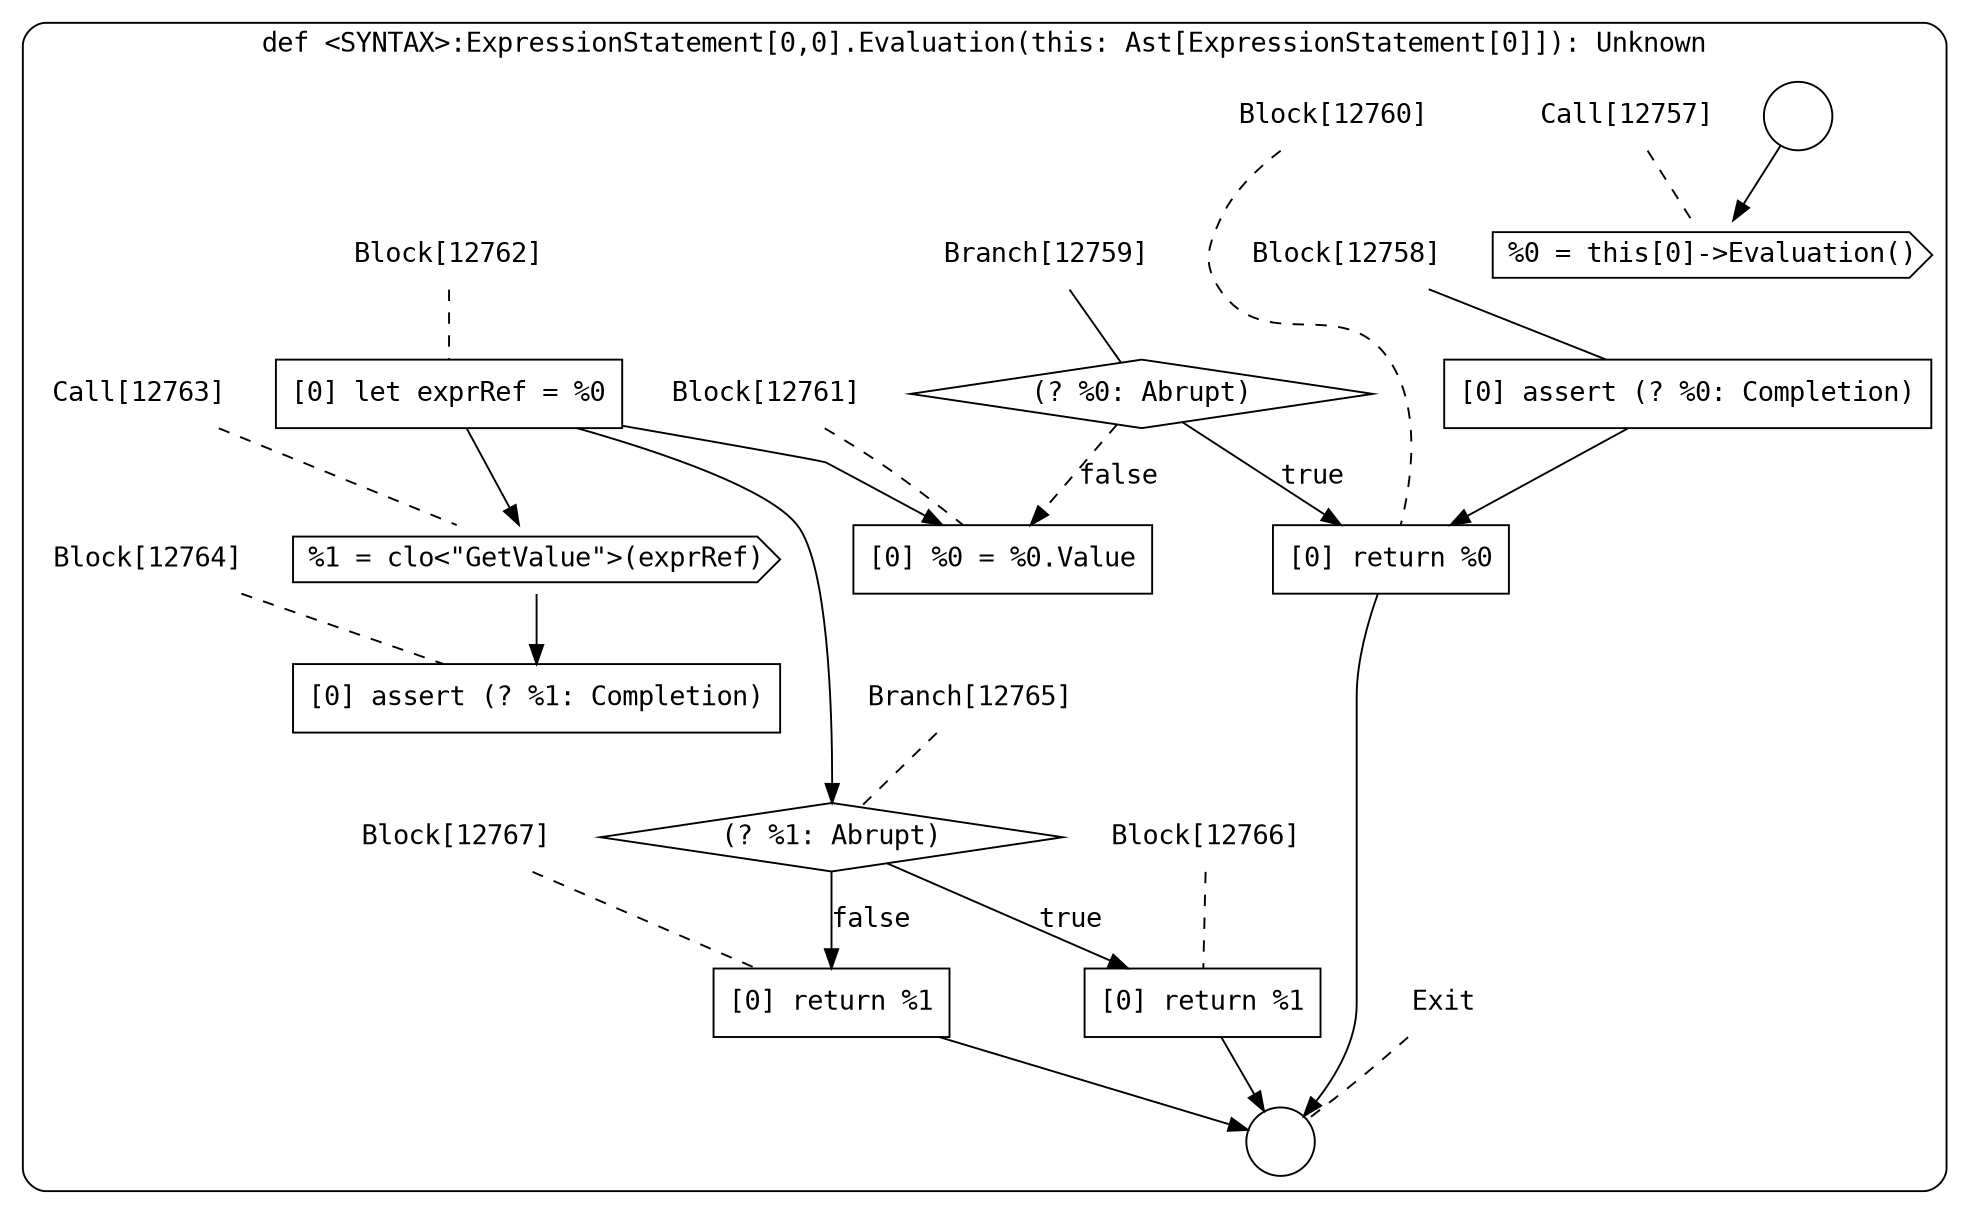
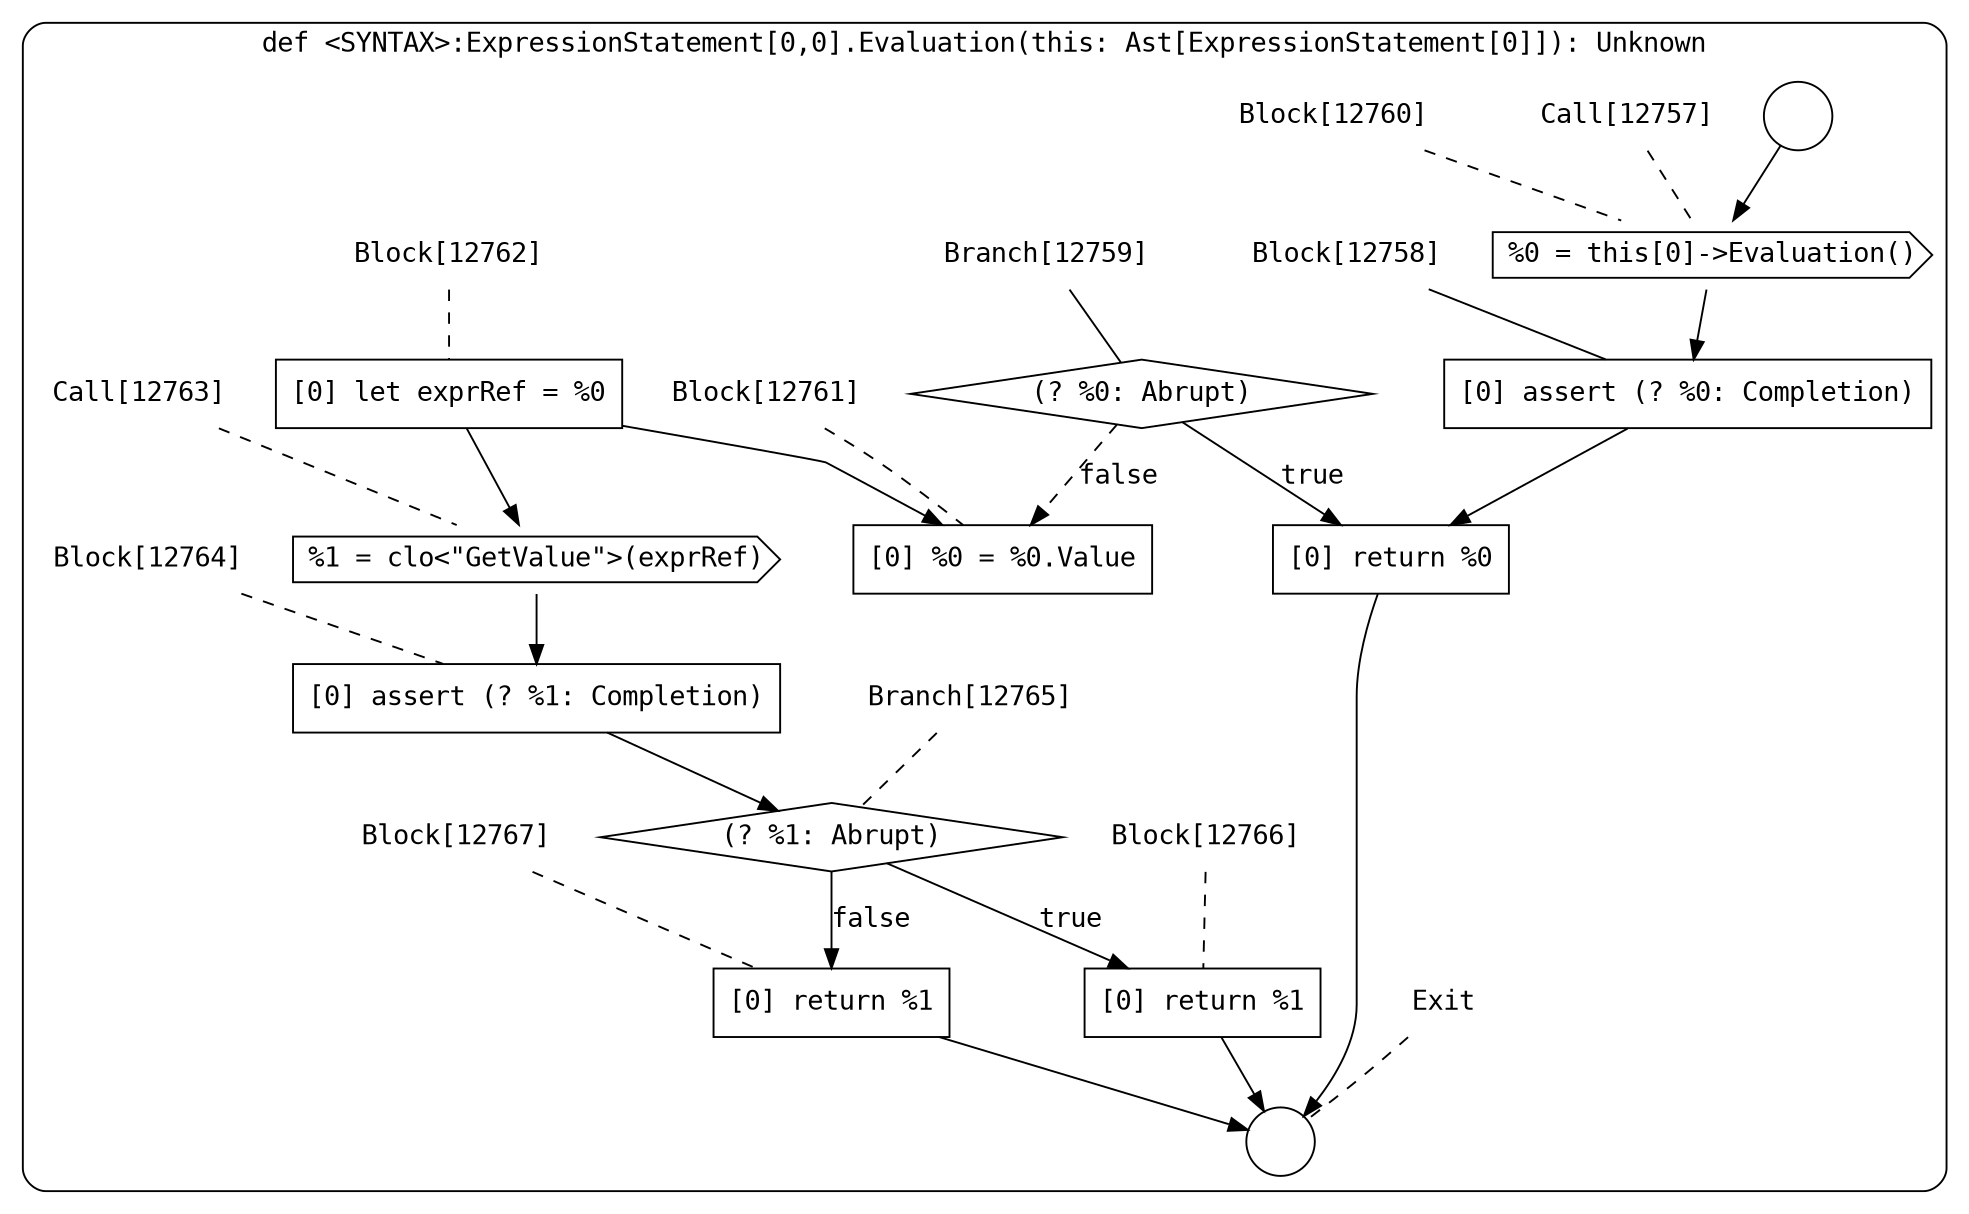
  digraph {
    fontname=Consolas
    node [color=black fillcolor=white fontname=Consolas shape=none style=filled]
    edge [color=black fontname=Consolas]
    n1 [label=" " shape=circle]
    n2 [label=<<font color="black">%0 = this[0]-&gt;Evaluation()</font>> shape=cds]
    n3 [label=<<font color="black">[0] assert (? %0: Completion)<BR ALIGN="LEFT"/></font>> shape=box]
    n4 [label=<<font color="black">Exit</font>> color="" fillcolor="" style=""]
    n5 [label=" " shape=circle]
    n6 [label=<<font color="black">Call[12757]</font>> color="" fillcolor="" style=""]
    n7 [label=<<font color="black">(? %0: Abrupt)</font>> shape=diamond]
    n8 [label=<<font color="black">Block[12758]</font>> color="" fillcolor="" style=""]
    n9 [label=<<font color="black">[0] return %0<BR ALIGN="LEFT"/></font>> shape=box]
    n10 [label=<<font color="black">[0] %0 = %0.Value<BR ALIGN="LEFT"/></font>> shape=box]
    n11 [label=<<font color="black">Branch[12759]</font>> color="" fillcolor="" style=""]
    n12 [label=<<font color="black">[0] let exprRef = %0<BR ALIGN="LEFT"/></font>> shape=box]
    n13 [label=<<font color="black">Block[12760]</font>> color="" fillcolor="" style=""]
    n14 [label=<<font color="black">Block[12761]</font>> color="" fillcolor="" style=""]
    n15 [label=<<font color="black">%1 = clo&lt;&quot;GetValue&quot;&gt;(exprRef)</font>> shape=cds]
    n16 [label=<<font color="black">Block[12762]</font>> color="" fillcolor="" style=""]
    n17 [label=<<font color="black">[0] assert (? %1: Completion)<BR ALIGN="LEFT"/></font>> shape=box]
    n18 [label=<<font color="black">Call[12763]</font>> color="" fillcolor="" style=""]
    n19 [label=<<font color="black">(? %1: Abrupt)</font>> shape=diamond]
    n20 [label=<<font color="black">Block[12764]</font>> color="" fillcolor="" style=""]
    n21 [label=<<font color="black">[0] return %1<BR ALIGN="LEFT"/></font>> shape=box]
    n22 [label=<<font color="black">[0] return %1<BR ALIGN="LEFT"/></font>> shape=box]
    n23 [label=<<font color="black">Branch[12765]</font>> color="" fillcolor="" style=""]
    n24 [label=<<font color="black">Block[12766]</font>> color="" fillcolor="" style=""]
    n25 [label=<<font color="black">Block[12767]</font>> color="" fillcolor="" style=""]
    subgraph cluster_1 {
      label="def &lt;SYNTAX&gt;:ExpressionStatement[0,0].Evaluation(this: Ast[ExpressionStatement[0]]): Unknown"
      style=rounded
      n1
      n2
      n3
      n4
      n5
      n6
      n7
      n8
      n9
      n10
      n11
      n12
      n13
      n14
      n15
      n16
      n17
      n18
      n19
      n20
      n21
      n22
      n23
      n24
      n25
    }
    n1 -> n2
+   n2 -> n3
    n3 -> n9
    n4 -> n5 [arrowhead=none style=dashed]
    n6 -> n2 [arrowhead=none style=dashed]
    n7 -> n9 [label=<<font color="black">true</font>>]
    n7 -> n10 [label=<<font color="black">false</font>> style=dashed]
    n8 -> n3 [arrowhead=none style=solid]
    n9 -> n5
    n11 -> n7 [arrowhead=none style=solid]
    n12 -> n10
    n12 -> n15
-   n13 -> n9 [arrowhead=none style=dashed]
+   n13 -> n2 [arrowhead=none style=dashed]
    n14 -> n10 [arrowhead=none style=dashed]
    n15 -> n17
    n16 -> n12 [arrowhead=none style=dashed]
-   n12 -> n19
+   n17 -> n19
    n18 -> n15 [arrowhead=none style=dashed]
    n19 -> n21 [label=<<font color="black">true</font>>]
    n19 -> n22 [label=<<font color="black">false</font>>]
    n20 -> n17 [arrowhead=none style=dashed]
    n21 -> n5
    n22 -> n5
    n23 -> n19 [arrowhead=none style=dashed]
    n24 -> n21 [arrowhead=none style=dashed]
    n25 -> n22 [arrowhead=none style=dashed]
  }
